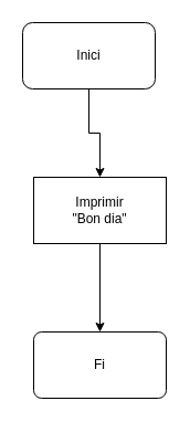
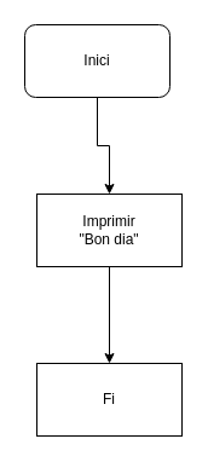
  <mxCell id="0" />
  <mxCell id="1" parent="0" />
  <mxCell id="2" value="" style="edgeStyle=orthogonalEdgeStyle;rounded=0;orthogonalLoop=1;jettySize=auto;html=1;" edge="1" parent="1" source="3" target="5"><mxGeometry relative="1" as="geometry" /></mxCell>
  <mxCell id="3" value="&lt;div&gt;Inici&lt;/div&gt;" style="rounded=1;whiteSpace=wrap;html=1;" vertex="1" parent="1"><mxGeometry x="20" y="20" width="120" height="60" as="geometry" /></mxCell>
  <mxCell id="4" value="" style="edgeStyle=orthogonalEdgeStyle;rounded=0;orthogonalLoop=1;jettySize=auto;html=1;" edge="1" parent="1" source="5" target="6"><mxGeometry relative="1" as="geometry" /></mxCell>
  <mxCell id="5" value="&lt;div&gt;Imprimir&lt;/div&gt;&lt;div&gt;&quot;Bon dia&quot;&lt;br&gt;&lt;/div&gt;" style="rounded=1;whiteSpace=wrap;html=1;arcSize=0;" vertex="1" parent="1"><mxGeometry x="30" y="160" width="120" height="60" as="geometry" /></mxCell>
- <mxCell id="6" value="Fi" style="whiteSpace=wrap;html=1;rounded=1;arcSize=12;" vertex="1" parent="1"><mxGeometry x="30" y="300" width="120" height="60" as="geometry" /></mxCell>
+ <mxCell id="6" value="Fi" style="whiteSpace=wrap;html=1;arcSize=12;rounded=0;" vertex="1" parent="1"><mxGeometry x="30" y="300" width="120" height="60" as="geometry" /></mxCell>
